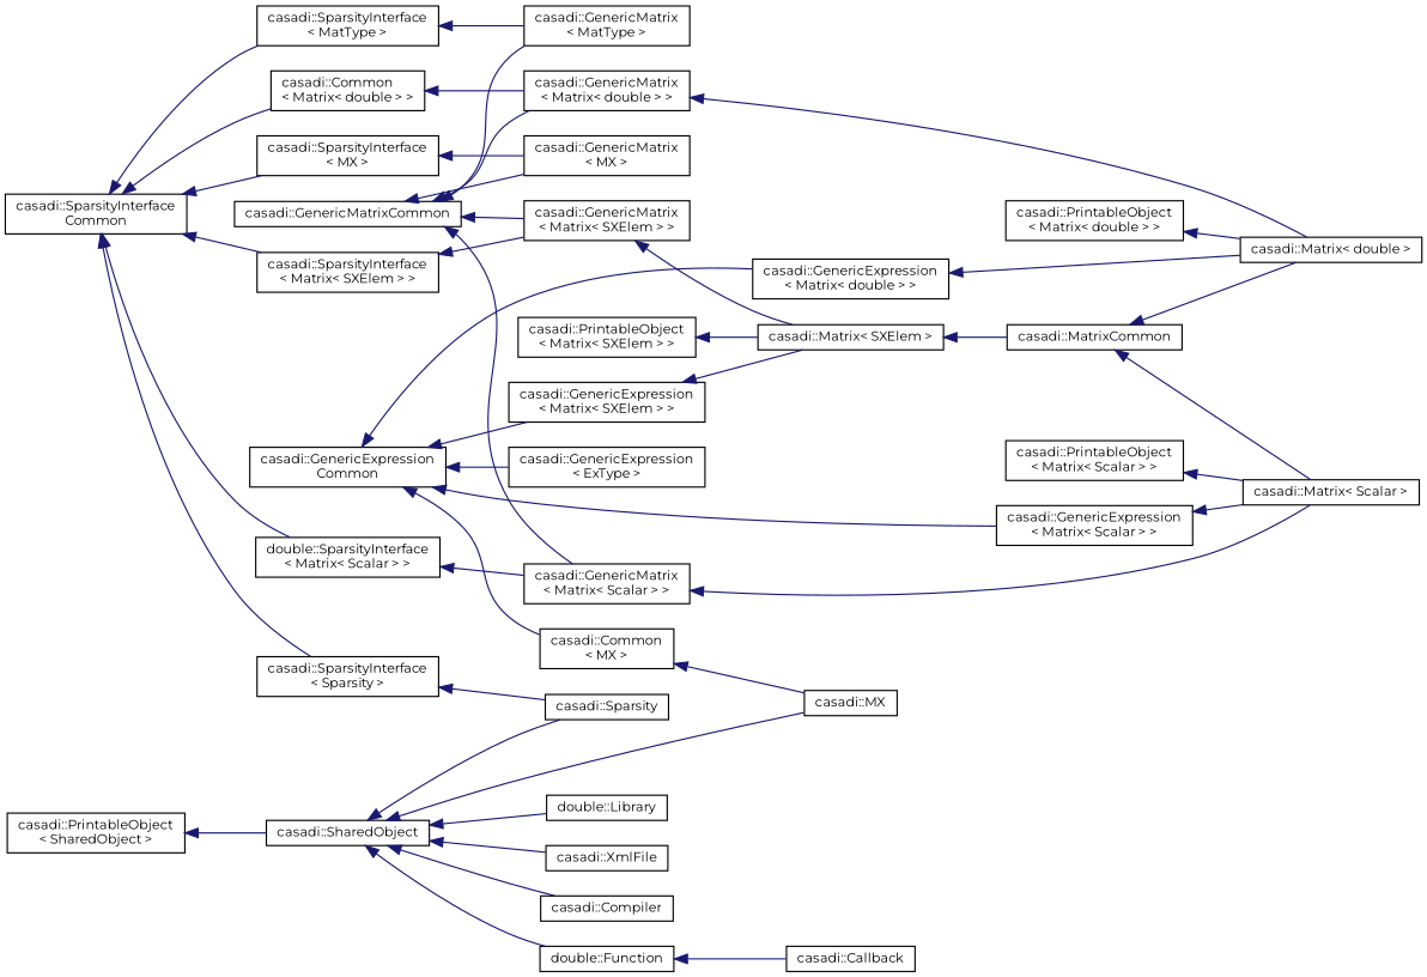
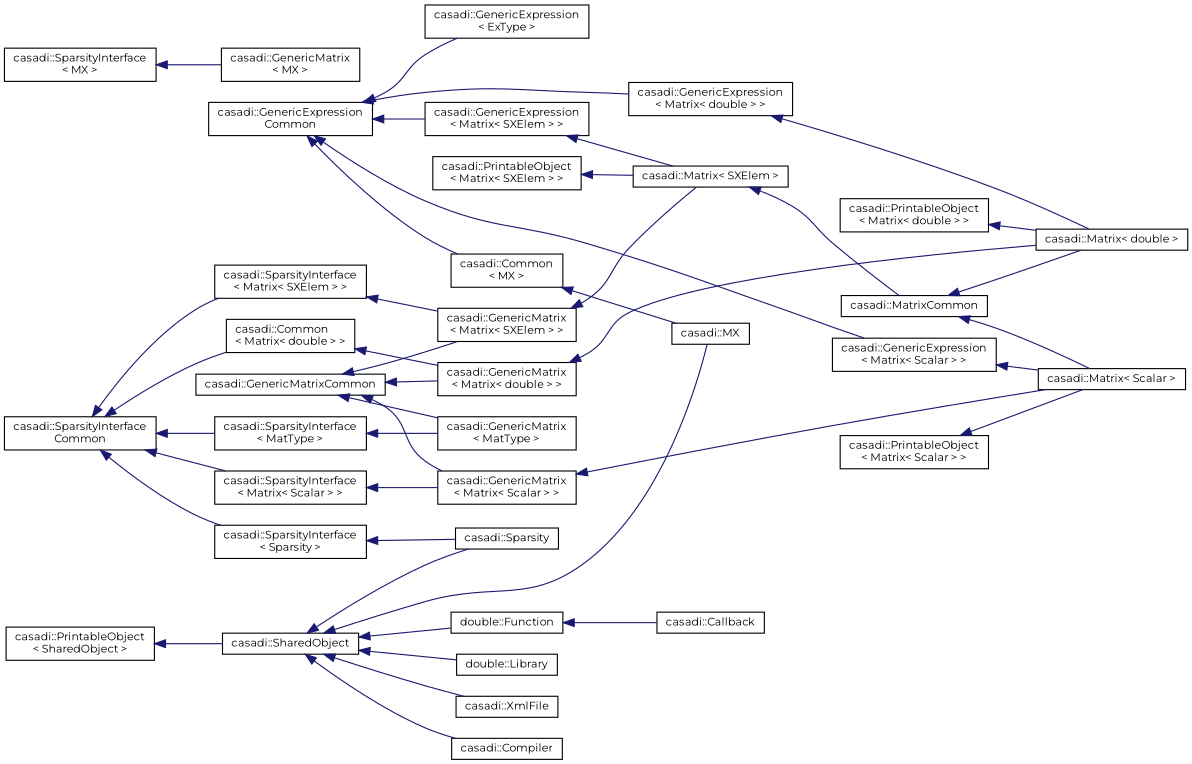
  digraph {
    fontname=Montserrat
    rankdir=LR
    node [color=black fillcolor=white fontname=Montserrat fontsize=10 shape=record style=filled]
    edge [color=midnightblue dir=back fontname=Montserrat fontsize=10 labelfontname="FreeSans.ttf" labelfontsize=10 style=solid]
    n1 [height=0.2 label="casadi::GenericExpression\lCommon" width=0.4]
    n2 [height=0.2 label="casadi::GenericExpression\l\< ExType \>" width=0.4]
    n3 [height=0.2 label="casadi::GenericExpression\l\< Matrix\< double \> \>" width=0.4]
    n4 [height=0.2 label="casadi::GenericExpression\l\< Matrix\< Scalar \> \>" width=0.4]
    n5 [height=0.2 label="casadi::GenericExpression\l\< Matrix\< SXElem \> \>" width=0.4]
    n6 [height=0.2 label="casadi::Common\l\< MX \>" width=0.4]
    n7 [height=0.2 label="casadi::Matrix\< double \>" width=0.4]
    n8 [height=0.2 label="casadi::Matrix\< Scalar \>" width=0.4]
    n9 [height=0.2 label="casadi::Matrix\< SXElem \>" width=0.4]
    n10 [height=0.2 label="casadi::MX" width=0.4]
    n11 [height=0.2 label="casadi::MatrixCommon" width=0.4]
    n12 [height=0.2 label="casadi::GenericMatrixCommon" width=0.4]
    n13 [height=0.2 label="casadi::GenericMatrix\l\< MatType \>" width=0.4]
    n14 [height=0.2 label="casadi::GenericMatrix\l\< Matrix\< double \> \>" width=0.4]
    n15 [height=0.2 label="casadi::GenericMatrix\l\< Matrix\< Scalar \> \>" width=0.4]
    n16 [height=0.2 label="casadi::GenericMatrix\l\< Matrix\< SXElem \> \>" width=0.4]
    n17 [height=0.2 label="casadi::GenericMatrix\l\< MX \>" width=0.4]
    n18 [height=0.2 label="casadi::PrintableObject\l\< Matrix\< double \> \>" width=0.4]
    n19 [height=0.2 label="casadi::PrintableObject\l\< Matrix\< Scalar \> \>" width=0.4]
    n20 [height=0.2 label="casadi::PrintableObject\l\< Matrix\< SXElem \> \>" width=0.4]
    n21 [height=0.2 label="casadi::PrintableObject\l\< SharedObject \>" width=0.4]
    n22 [height=0.2 label="casadi::SharedObject" width=0.4]
    n23 [height=0.2 label="casadi::Compiler" width=0.4]
    n24 [height=0.2 label="double::Function" width=0.4]
    n25 [height=0.2 label="double::Library" width=0.4]
    n26 [height=0.2 label="casadi::Sparsity" width=0.4]
    n27 [height=0.2 label="casadi::XmlFile" width=0.4]
    n28 [height=0.2 label="casadi::Callback" width=0.4]
    n29 [height=0.2 label="casadi::SparsityInterface\lCommon" width=0.4]
    n30 [height=0.2 label="casadi::SparsityInterface\l\< MatType \>" width=0.4]
    n31 [height=0.2 label="casadi::Common\l\< Matrix\< double \> \>" width=0.4]
-   n32 [height=0.2 label="double::SparsityInterface\l\< Matrix\< Scalar \> \>" width=0.4]
+   n32 [height=0.2 label="casadi::SparsityInterface\l\< Matrix\< Scalar \> \>" width=0.4]
    n33 [height=0.2 label="casadi::SparsityInterface\l\< Matrix\< SXElem \> \>" width=0.4]
    n34 [height=0.2 label="casadi::SparsityInterface\l\< MX \>" width=0.4]
    n35 [height=0.2 label="casadi::SparsityInterface\l\< Sparsity \>" width=0.4]
    n1 -> n2
    n1 -> n3
    n1 -> n4
    n1 -> n5
    n1 -> n6
    n3 -> n7
    n4 -> n8
    n5 -> n9
    n6 -> n10
    n9 -> n11
    n11 -> n7
    n11 -> n8
    n12 -> n13
    n12 -> n14
    n12 -> n15
    n12 -> n16
-   n12 -> n17
    n14 -> n7
    n15 -> n8
    n16 -> n9
    n18 -> n7
    n19 -> n8
    n20 -> n9
    n21 -> n22
    n22 -> n10
    n22 -> n23
    n22 -> n24
    n22 -> n25
    n22 -> n26
    n22 -> n27
    n24 -> n28
    n29 -> n30
    n29 -> n31
    n29 -> n32
    n29 -> n33
-   n29 -> n34
    n29 -> n35
    n30 -> n13
    n31 -> n14
    n32 -> n15
    n33 -> n16
    n34 -> n17
    n35 -> n26
  }
